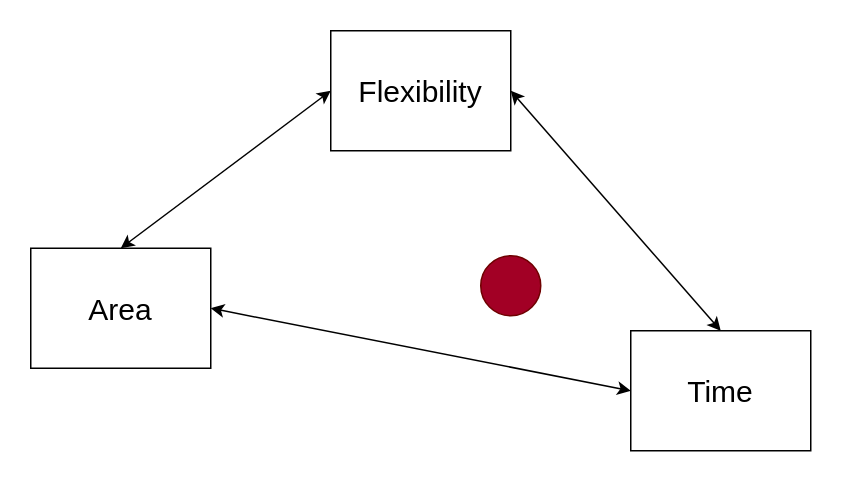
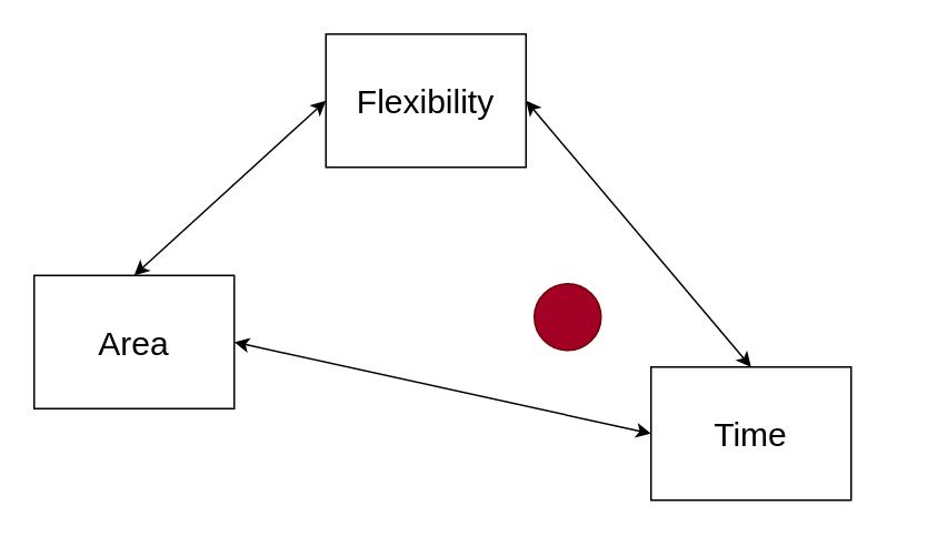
  <mxCell id="0" />
  <mxCell id="1" parent="0" />
- <mxCell id="2" value="&lt;font style=&quot;font-size: 20px;&quot;&gt;Flexibility&lt;/font&gt;" style="rounded=0;whiteSpace=wrap;html=1;" vertex="1" parent="1"><mxGeometry x="220" y="20" width="120" height="80" as="geometry" /></mxCell>
+ <mxCell id="2" value="&lt;font style=&quot;font-size: 20px;&quot;&gt;Flexibility&lt;/font&gt;" style="rounded=0;whiteSpace=wrap;html=1;" vertex="1" parent="1"><mxGeometry x="195" y="20" width="120" height="80" as="geometry" /></mxCell>
  <mxCell id="3" value="&lt;font style=&quot;font-size: 20px;&quot;&gt;Area&lt;/font&gt;" style="rounded=0;whiteSpace=wrap;html=1;" vertex="1" parent="1"><mxGeometry x="20" y="165" width="120" height="80" as="geometry" /></mxCell>
- <mxCell id="4" value="&lt;font style=&quot;font-size: 20px;&quot;&gt;Time&lt;/font&gt;" style="rounded=0;whiteSpace=wrap;html=1;" vertex="1" parent="1"><mxGeometry x="420" y="220" width="120" height="80" as="geometry" /></mxCell>
+ <mxCell id="4" value="&lt;font style=&quot;font-size: 20px;&quot;&gt;Time&lt;/font&gt;" style="rounded=0;whiteSpace=wrap;html=1;" vertex="1" parent="1"><mxGeometry x="390" y="220" width="120" height="80" as="geometry" /></mxCell>
  <mxCell id="5" value="" style="endArrow=classic;startArrow=classic;html=1;exitX=0.5;exitY=0;exitDx=0;exitDy=0;entryX=0;entryY=0.5;entryDx=0;entryDy=0;" edge="1" parent="1" source="3" target="2"><mxGeometry width="50" height="50" relative="1" as="geometry"><mxPoint x="330" y="150" as="sourcePoint" /><mxPoint x="380" y="100" as="targetPoint" /></mxGeometry></mxCell>
  <mxCell id="6" value="" style="endArrow=classic;startArrow=classic;html=1;exitX=0.5;exitY=0;exitDx=0;exitDy=0;entryX=1;entryY=0.5;entryDx=0;entryDy=0;" edge="1" parent="1" source="4" target="2"><mxGeometry width="50" height="50" relative="1" as="geometry"><mxPoint x="260" y="320" as="sourcePoint" /><mxPoint x="400" y="160" as="targetPoint" /></mxGeometry></mxCell>
  <mxCell id="7" value="" style="endArrow=classic;startArrow=classic;html=1;exitX=1;exitY=0.5;exitDx=0;exitDy=0;entryX=0;entryY=0.5;entryDx=0;entryDy=0;" edge="1" parent="1" source="3" target="4"><mxGeometry width="50" height="50" relative="1" as="geometry"><mxPoint x="100" y="240" as="sourcePoint" /><mxPoint x="240" y="80" as="targetPoint" /></mxGeometry></mxCell>
  <mxCell id="8" value="" style="ellipse;whiteSpace=wrap;html=1;aspect=fixed;fontSize=20;fillColor=#a20025;fontColor=#ffffff;strokeColor=#6F0000;" vertex="1" parent="1"><mxGeometry x="320" y="170" width="40" height="40" as="geometry" /></mxCell>
